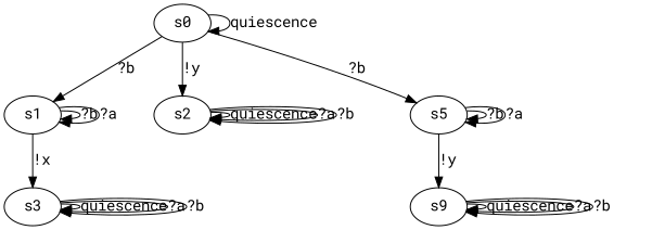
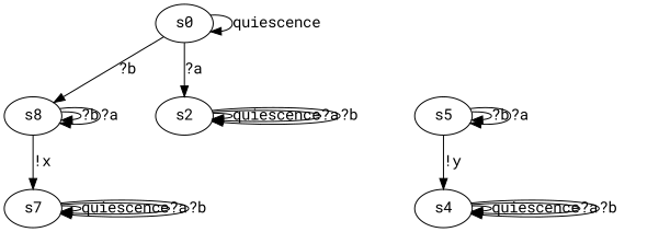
  digraph {
    fontname="Roboto Mono"
    node [fontname="Roboto Mono"]
    edge [fontname="Roboto Mono"]
    n1 [label=s0]
-   n2 [label=s1]
+   n2 [label=s8]
    n3 [label=s2]
    n4 [label=s5]
-   n5 [label=s3]
-   n6 [label=s9]
+   n5 [label=s7]
+   n6 [label=s4]
    n1 -> n1 [label=quiescence]
    n1 -> n2 [label="?b"]
-   n1 -> n3 [label="!y"]
-   n1 -> n4 [label="?b"]
+   n1 -> n3 [label="?a"]
    n2 -> n2 [label="?b"]
    n2 -> n2 [label="?a"]
    n2 -> n5 [label="!x"]
    n3 -> n3 [label=quiescence]
    n3 -> n3 [label="?a"]
    n3 -> n3 [label="?b"]
    n4 -> n4 [label="?b"]
    n4 -> n4 [label="?a"]
    n4 -> n6 [label="!y"]
    n5 -> n5 [label=quiescence]
    n5 -> n5 [label="?a"]
    n5 -> n5 [label="?b"]
    n6 -> n6 [label=quiescence]
    n6 -> n6 [label="?a"]
    n6 -> n6 [label="?b"]
  }
